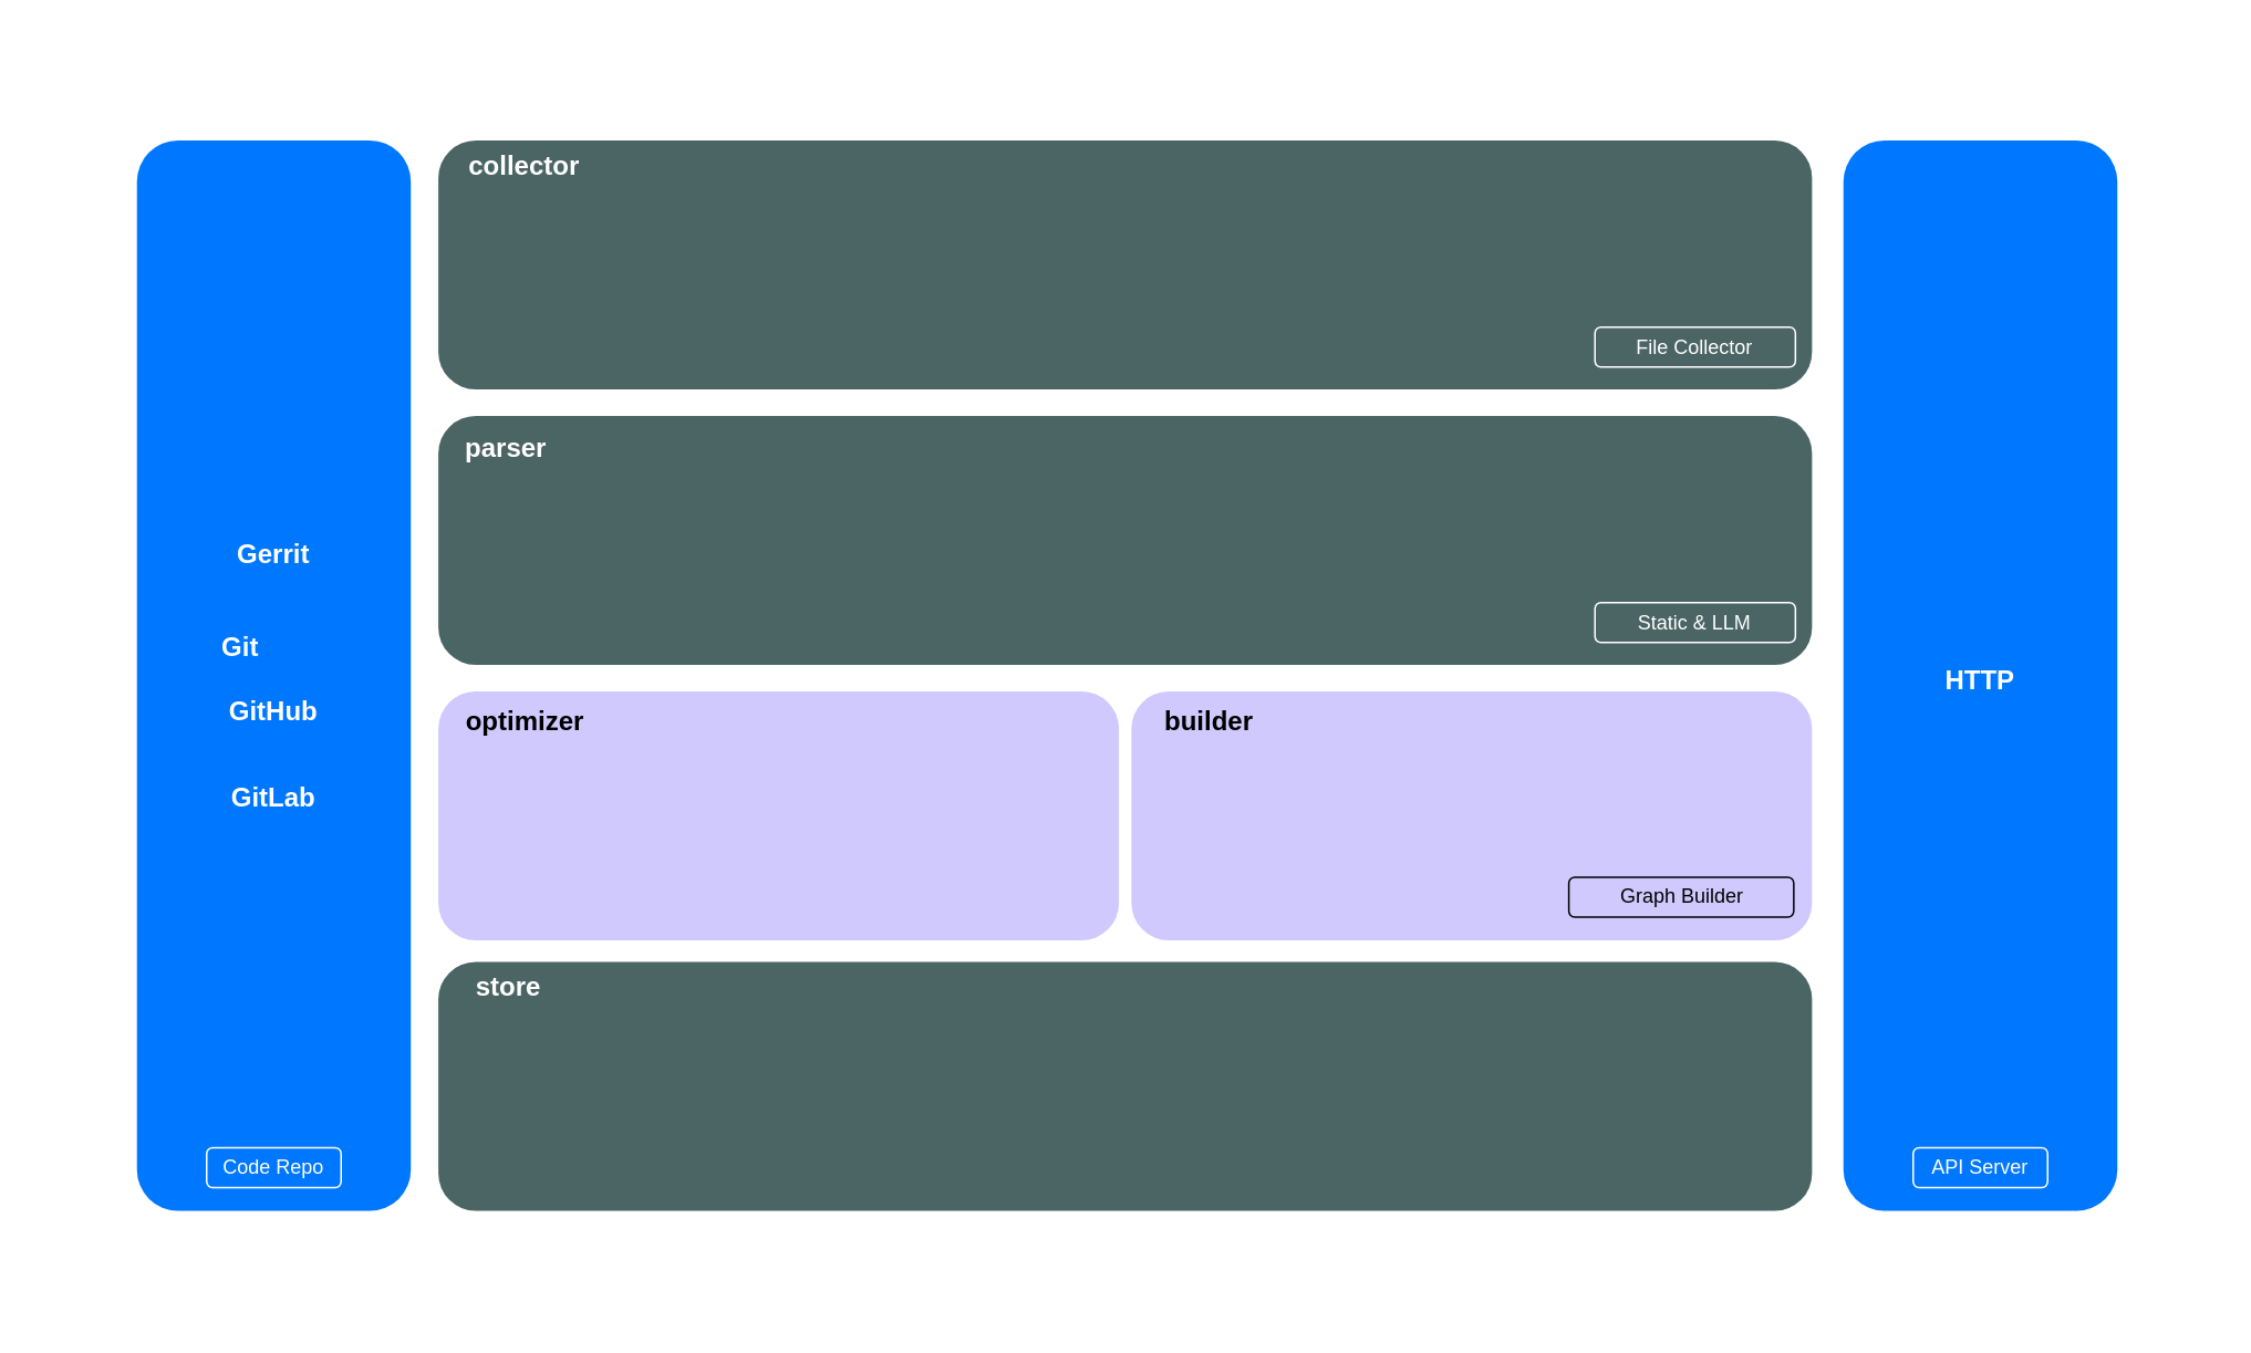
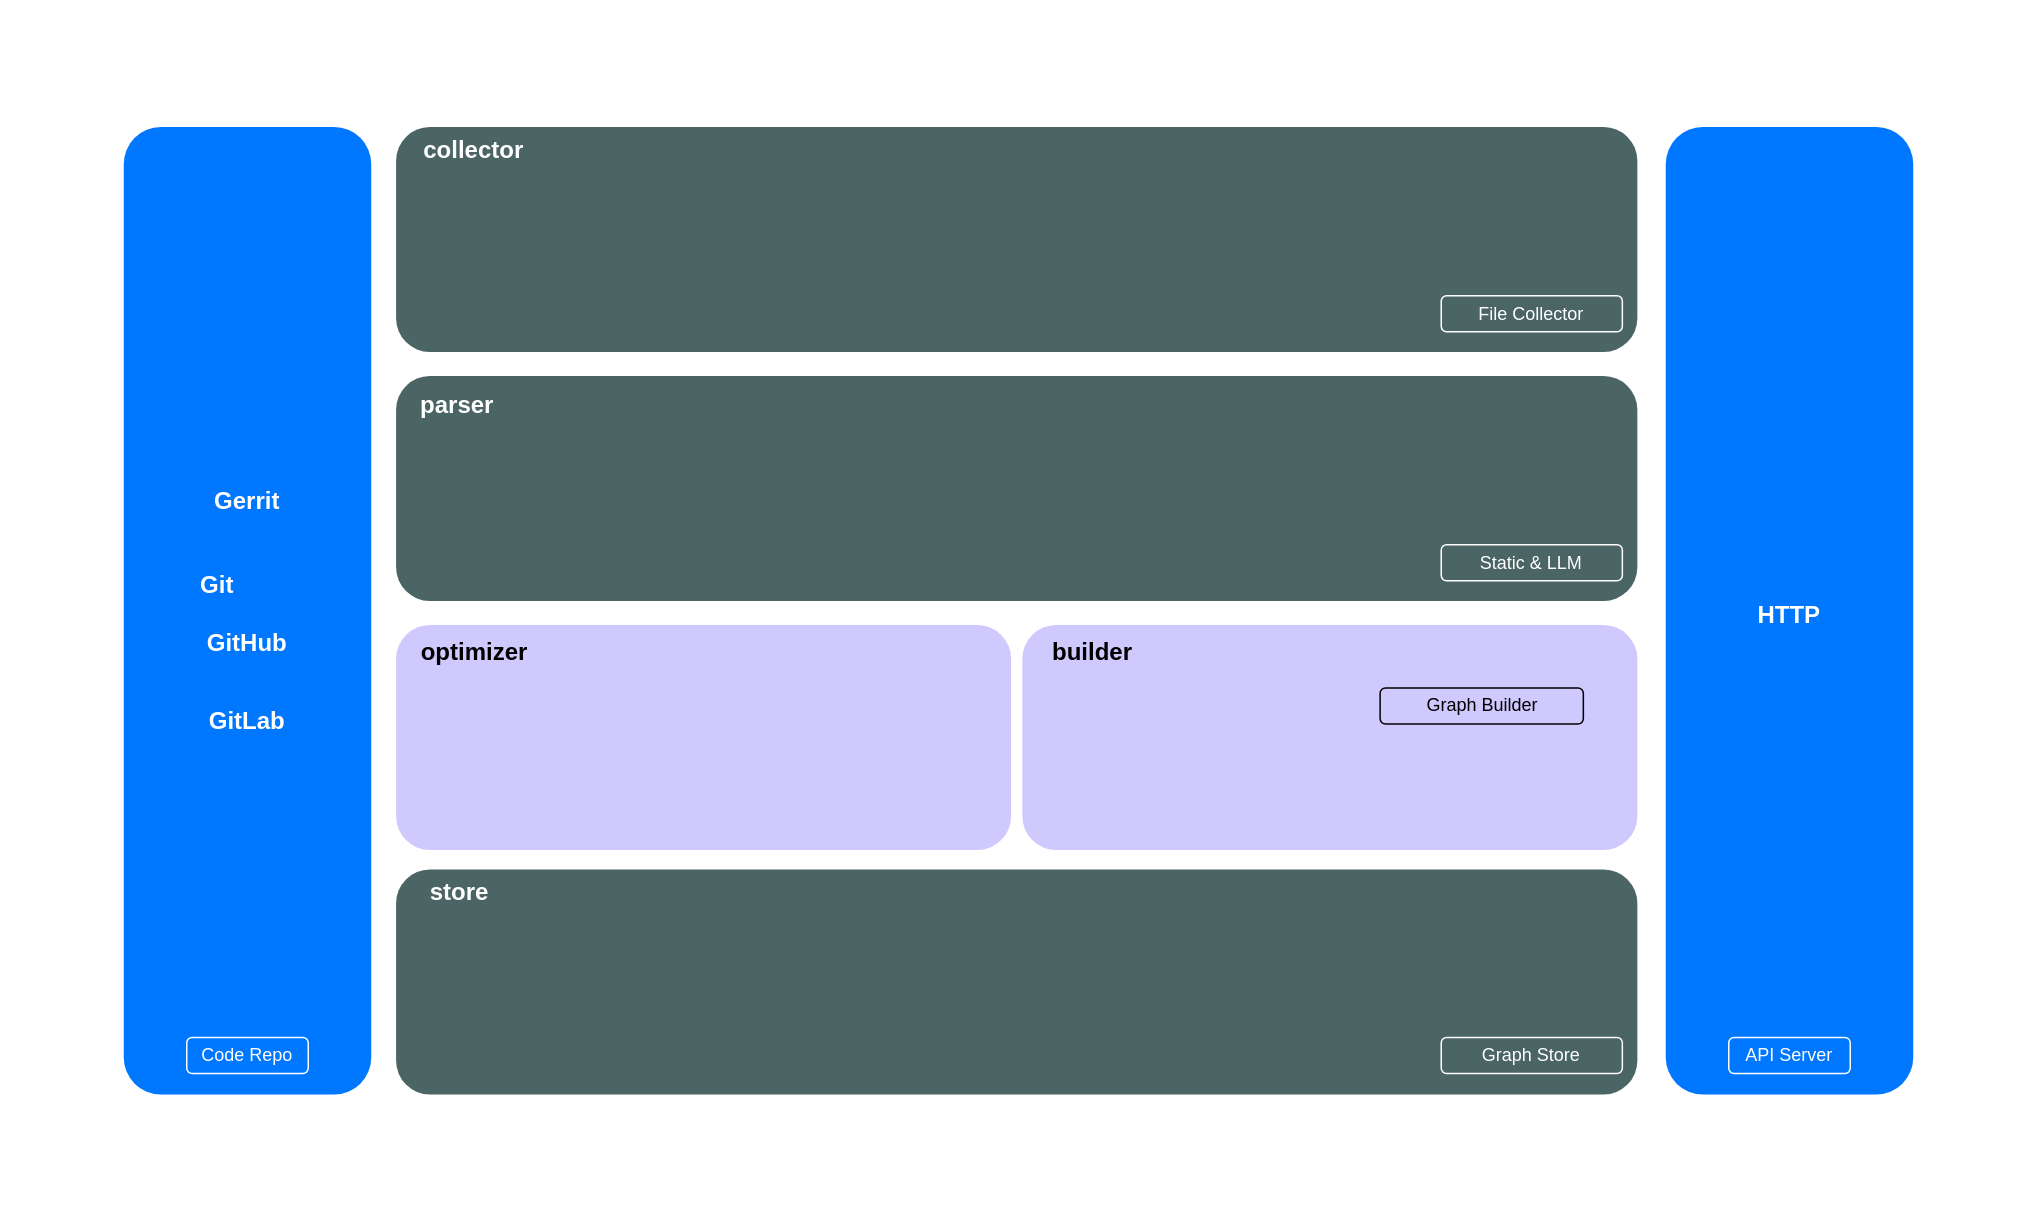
  <mxCell id="0" />
  <mxCell id="1" parent="0" />
  <mxCell id="2" value="" style="rounded=0;whiteSpace=wrap;html=1;fillColor=#FFFFFF;strokeColor=none;" parent="1" vertex="1"><mxGeometry x="20.82" y="20.94" width="1313" height="771.12" as="geometry" /></mxCell>
  <mxCell id="3" value="" style="rounded=1;whiteSpace=wrap;html=1;fillColor=#D0C9FE;strokeColor=none;" parent="1" vertex="1"><mxGeometry x="681.07" y="416" width="410" height="150" as="geometry" /></mxCell>
  <mxCell id="4" value="&lt;b&gt;builder&lt;/b&gt;" style="text;html=1;strokeColor=none;fillColor=none;align=center;verticalAlign=middle;whiteSpace=wrap;rounded=0;fontSize=16;fontColor=#000000;" parent="1" vertex="1"><mxGeometry x="681.07" y="419" width="93.87" height="30" as="geometry" /></mxCell>
- <mxCell id="5" value="Graph Builder" style="text;html=1;strokeColor=#000000;fillColor=none;align=center;verticalAlign=middle;whiteSpace=wrap;rounded=1;fontStyle=0;fontColor=#000000;" parent="1" vertex="1"><mxGeometry x="944.57" y="528" width="135.5" height="24" as="geometry" /></mxCell>
+ <mxCell id="5" value="Graph Builder" style="text;html=1;strokeColor=#000000;fillColor=none;align=center;verticalAlign=middle;whiteSpace=wrap;rounded=1;fontStyle=0;fontColor=#000000;" parent="1" vertex="1"><mxGeometry x="919.57" y="458" width="135.5" height="24" as="geometry" /></mxCell>
  <mxCell id="6" value="" style="rounded=1;whiteSpace=wrap;html=1;fillColor=#4B6464;strokeColor=none;" parent="1" vertex="1"><mxGeometry x="263.57" y="84" width="827.5" height="150" as="geometry" /></mxCell>
  <mxCell id="7" value="&lt;b style=&quot;font-size: 16px;&quot;&gt;collector&lt;/b&gt;" style="text;html=1;strokeColor=none;fillColor=none;align=center;verticalAlign=middle;whiteSpace=wrap;rounded=0;fontSize=16;fontColor=#FFFFFF;" parent="1" vertex="1"><mxGeometry x="274.63" y="84" width="81.49" height="30" as="geometry" /></mxCell>
  <mxCell id="8" value="&lt;span&gt;File Collector&lt;/span&gt;" style="text;html=1;strokeColor=#FFFFFF;fillColor=none;align=center;verticalAlign=middle;whiteSpace=wrap;rounded=1;fontStyle=0;fontColor=#FFFFFF;" parent="1" vertex="1"><mxGeometry x="960.32" y="196.5" width="120.75" height="24" as="geometry" /></mxCell>
  <mxCell id="9" value="" style="rounded=1;whiteSpace=wrap;html=1;fillColor=#D0C9FE;strokeColor=none;" parent="1" vertex="1"><mxGeometry x="263.57" y="416" width="410" height="150" as="geometry" /></mxCell>
  <mxCell id="10" value="&lt;b&gt;optimizer&lt;/b&gt;" style="text;html=1;strokeColor=none;fillColor=none;align=center;verticalAlign=middle;whiteSpace=wrap;rounded=0;fontSize=16;fontColor=#000000;" parent="1" vertex="1"><mxGeometry x="263.57" y="419" width="103.62" height="30" as="geometry" /></mxCell>
  <mxCell id="11" value="" style="rounded=1;whiteSpace=wrap;html=1;fillColor=#0077FF;strokeColor=none;" parent="1" vertex="1"><mxGeometry x="82" y="84" width="165" height="645" as="geometry" /></mxCell>
  <mxCell id="12" value="Code Repo" style="text;html=1;strokeColor=#FFFFFF;fillColor=none;align=center;verticalAlign=middle;whiteSpace=wrap;rounded=1;fontStyle=0;fontColor=#FFFFFF;" parent="1" vertex="1"><mxGeometry x="124" y="691" width="81" height="24" as="geometry" /></mxCell>
  <mxCell id="13" value="&lt;b&gt;GitHub&lt;/b&gt;" style="text;html=1;strokeColor=none;fillColor=none;align=center;verticalAlign=middle;whiteSpace=wrap;rounded=0;fontSize=16;fontColor=#FFFFFF;" parent="1" vertex="1"><mxGeometry x="119" y="412.88" width="91" height="30" as="geometry" /></mxCell>
  <mxCell id="14" value="&lt;b&gt;GitLab&lt;/b&gt;" style="text;html=1;strokeColor=none;fillColor=none;align=center;verticalAlign=middle;whiteSpace=wrap;rounded=0;fontSize=16;fontColor=#FFFFFF;" parent="1" vertex="1"><mxGeometry x="119" y="464.88" width="91" height="30" as="geometry" /></mxCell>
  <mxCell id="15" value="&lt;b&gt;Git&lt;/b&gt;" style="text;html=1;strokeColor=none;fillColor=none;align=center;verticalAlign=middle;whiteSpace=wrap;rounded=0;fontSize=16;fontColor=#FFFFFF;" parent="1" vertex="1"><mxGeometry x="99" y="373.88" width="91" height="30" as="geometry" /></mxCell>
  <mxCell id="16" value="&lt;b&gt;Gerrit&lt;/b&gt;" style="text;html=1;strokeColor=none;fillColor=none;align=center;verticalAlign=middle;whiteSpace=wrap;rounded=0;fontSize=16;fontColor=#FFFFFF;" parent="1" vertex="1"><mxGeometry x="119" y="318.13" width="91" height="30" as="geometry" /></mxCell>
  <mxCell id="17" value="" style="rounded=1;whiteSpace=wrap;html=1;fillColor=#4B6464;strokeColor=none;" vertex="1" parent="1"><mxGeometry x="263.57" y="579" width="827.5" height="150" as="geometry" /></mxCell>
  <mxCell id="18" value="&lt;b&gt;store&lt;/b&gt;" style="text;html=1;strokeColor=none;fillColor=none;align=center;verticalAlign=middle;whiteSpace=wrap;rounded=0;fontSize=16;fontColor=#FFFFFF;" vertex="1" parent="1"><mxGeometry x="267.31" y="579" width="77.75" height="30" as="geometry" /></mxCell>
+ <mxCell id="19" value="&lt;span&gt;Graph Store&lt;/span&gt;" style="text;html=1;strokeColor=#FFFFFF;fillColor=none;align=center;verticalAlign=middle;whiteSpace=wrap;rounded=1;fontStyle=0;fontColor=#FFFFFF;" vertex="1" parent="1"><mxGeometry x="960.32" y="691" width="120.75" height="24" as="geometry" /></mxCell>
  <mxCell id="20" value="" style="rounded=1;whiteSpace=wrap;html=1;fillColor=#4B6464;strokeColor=none;" vertex="1" parent="1"><mxGeometry x="263.57" y="250" width="827.5" height="150" as="geometry" /></mxCell>
  <mxCell id="21" value="&lt;b style=&quot;font-size: 16px;&quot;&gt;parser&lt;/b&gt;" style="text;html=1;strokeColor=none;fillColor=none;align=center;verticalAlign=middle;whiteSpace=wrap;rounded=0;fontSize=16;fontColor=#FFFFFF;" vertex="1" parent="1"><mxGeometry x="263.57" y="254" width="81.49" height="30" as="geometry" /></mxCell>
  <mxCell id="22" value="&lt;span&gt;Static &amp;amp; LLM&lt;/span&gt;" style="text;html=1;strokeColor=#FFFFFF;fillColor=none;align=center;verticalAlign=middle;whiteSpace=wrap;rounded=1;fontStyle=0;fontColor=#FFFFFF;" vertex="1" parent="1"><mxGeometry x="960.32" y="362.5" width="120.75" height="24" as="geometry" /></mxCell>
  <mxCell id="23" value="" style="rounded=1;whiteSpace=wrap;html=1;fillColor=#0077FF;strokeColor=none;" vertex="1" parent="1"><mxGeometry x="1110" y="84" width="165" height="645" as="geometry" /></mxCell>
  <mxCell id="24" value="API Server" style="text;html=1;strokeColor=#FFFFFF;fillColor=none;align=center;verticalAlign=middle;whiteSpace=wrap;rounded=1;fontStyle=0;fontColor=#FFFFFF;" vertex="1" parent="1"><mxGeometry x="1152" y="691" width="81" height="24" as="geometry" /></mxCell>
  <mxCell id="25" value="&lt;b&gt;HTTP&lt;/b&gt;" style="text;html=1;strokeColor=none;fillColor=none;align=center;verticalAlign=middle;whiteSpace=wrap;rounded=0;fontSize=16;fontColor=#FFFFFF;" vertex="1" parent="1"><mxGeometry x="1147" y="393.88" width="91" height="30" as="geometry" /></mxCell>
